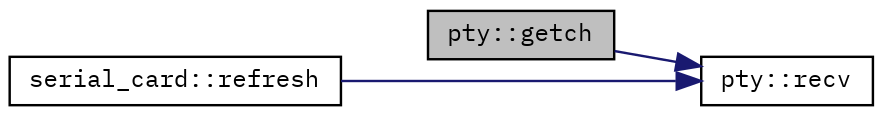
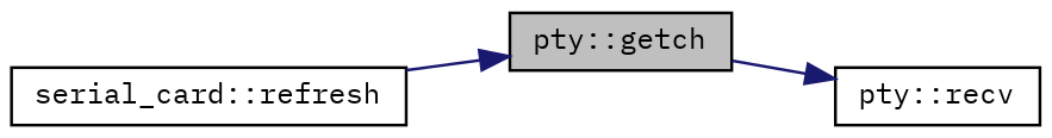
  digraph {
    fontname="IBM Plex Mono"
    rankdir=RL
    node [color=black fillcolor=white fontname="IBM Plex Mono" fontsize=10 shape=record style=filled]
    edge [color=midnightblue dir=back fontname="IBM Plex Mono" fontsize=10 labelfontname=Helvetica labelfontsize=10 style=solid]
    n1 [fillcolor=grey75 fontcolor=black height=0.2 label="pty::getch" width=0.4]
    n2 [height=0.2 label="serial_card::refresh" width=0.4]
    n3 [height=0.2 label="pty::recv" width=0.4]
-   n3 -> n2
+   n1 -> n2
    n3 -> n1
  }
